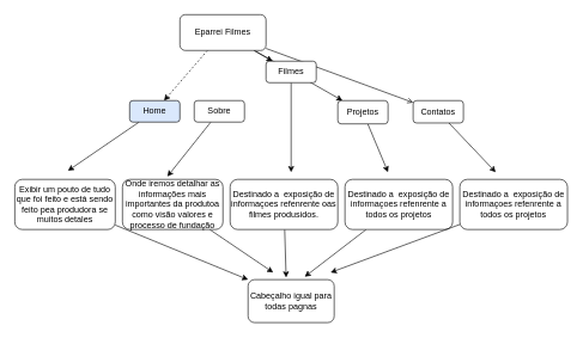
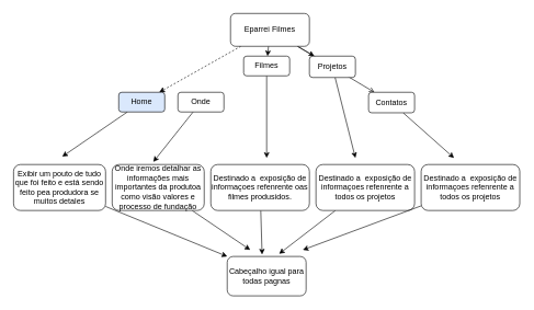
  <mxCell id="0" />
  <mxCell id="1" parent="0" />
  <mxCell id="2" value="" style="edgeStyle=none;html=1;dashed=1;" edge="1" parent="1" source="6" target="8"><mxGeometry relative="1" as="geometry" /></mxCell>
  <mxCell id="3" value="" style="edgeStyle=none;html=1;" edge="1" parent="1" source="6" target="12"><mxGeometry relative="1" as="geometry" /></mxCell>
  <mxCell id="4" value="" style="edgeStyle=none;html=1;" edge="1" parent="1" source="6" target="14"><mxGeometry relative="1" as="geometry" /></mxCell>
  <mxCell id="5" value="" style="edgeStyle=none;html=1;endArrow=open;" edge="1" parent="1" source="6" target="16"><mxGeometry relative="1" as="geometry" /></mxCell>
- <mxCell id="6" value="Eparrei Filmes" style="rounded=1;whiteSpace=wrap;html=1;" vertex="1" parent="1"><mxGeometry x="250" y="20" width="120" height="50" as="geometry" /></mxCell>
+ <mxCell id="6" value="Eparrei Filmes" style="rounded=1;whiteSpace=wrap;html=1;" vertex="1" parent="1"><mxGeometry x="350" y="20" width="120" height="50" as="geometry" /></mxCell>
  <mxCell id="7" style="edgeStyle=none;html=1;" edge="1" parent="1" source="8"><mxGeometry relative="1" as="geometry"><mxPoint x="94" y="238" as="targetPoint" /></mxGeometry></mxCell>
  <mxCell id="8" value="Home" style="whiteSpace=wrap;html=1;rounded=1;fillColor=#dae8fc;" vertex="1" parent="1"><mxGeometry x="180" y="140" width="70" height="30" as="geometry" /></mxCell>
  <mxCell id="9" style="edgeStyle=none;html=1;entryX=0.447;entryY=-0.057;entryDx=0;entryDy=0;entryPerimeter=0;" edge="1" parent="1" source="10" target="21"><mxGeometry relative="1" as="geometry"><mxPoint x="389.97" y="228.74" as="targetPoint" /></mxGeometry></mxCell>
- <mxCell id="10" value="Sobre" style="whiteSpace=wrap;html=1;rounded=1;" vertex="1" parent="1"><mxGeometry x="270" y="140" width="70" height="30" as="geometry" /></mxCell>
+ <mxCell id="10" value="Onde" style="whiteSpace=wrap;html=1;rounded=1;" vertex="1" parent="1"><mxGeometry x="270" y="140" width="70" height="30" as="geometry" /></mxCell>
  <mxCell id="11" style="edgeStyle=none;html=1;" edge="1" parent="1" source="12"><mxGeometry relative="1" as="geometry"><mxPoint x="405" y="240" as="targetPoint" /></mxGeometry></mxCell>
  <mxCell id="12" value="Filmes" style="whiteSpace=wrap;html=1;rounded=1;" vertex="1" parent="1"><mxGeometry x="370" y="85" width="70" height="30" as="geometry" /></mxCell>
  <mxCell id="13" style="edgeStyle=none;html=1;" edge="1" parent="1" source="14"><mxGeometry relative="1" as="geometry"><mxPoint x="540" y="240" as="targetPoint" /></mxGeometry></mxCell>
- <mxCell id="14" value="Projetos" style="whiteSpace=wrap;html=1;rounded=1;" vertex="1" parent="1"><mxGeometry x="470" y="140" width="70" height="32.5" as="geometry" /></mxCell>
+ <mxCell id="14" value="Projetos" style="whiteSpace=wrap;html=1;rounded=1;" vertex="1" parent="1"><mxGeometry x="470" y="85" width="70" height="32.5" as="geometry" /></mxCell>
  <mxCell id="15" style="edgeStyle=none;html=1;" edge="1" parent="1" source="16"><mxGeometry relative="1" as="geometry"><mxPoint x="690" y="240" as="targetPoint" /></mxGeometry></mxCell>
- <mxCell id="16" value="Contatos" style="whiteSpace=wrap;html=1;rounded=1;" vertex="1" parent="1"><mxGeometry x="575" y="140" width="70" height="31.25" as="geometry" /></mxCell>
+ <mxCell id="16" value="Contatos" style="whiteSpace=wrap;html=1;rounded=1;" vertex="1" parent="1"><mxGeometry x="560" y="140" width="70" height="31.25" as="geometry" /></mxCell>
  <mxCell id="17" value="Cabeçalho igual para todas pagnas" style="rounded=1;whiteSpace=wrap;html=1;" vertex="1" parent="1"><mxGeometry x="345" y="390" width="120" height="60" as="geometry" /></mxCell>
  <mxCell id="18" style="edgeStyle=none;html=1;entryX=0;entryY=0;entryDx=0;entryDy=0;" edge="1" parent="1" source="19" target="17"><mxGeometry relative="1" as="geometry" /></mxCell>
  <mxCell id="19" value="Exibir um pouto de tudo que foi feito e está sendo feito pea produdora se muitos detales" style="rounded=1;whiteSpace=wrap;html=1;" vertex="1" parent="1"><mxGeometry x="20" y="250" width="140" height="70" as="geometry" /></mxCell>
  <mxCell id="20" style="edgeStyle=none;html=1;" edge="1" parent="1" source="21"><mxGeometry relative="1" as="geometry"><mxPoint x="380" y="380" as="targetPoint" /></mxGeometry></mxCell>
  <mxCell id="21" value="Onde iremos detalhar as informações mais importantes da produtoa como visão valores e processo de fundação" style="rounded=1;whiteSpace=wrap;html=1;" vertex="1" parent="1"><mxGeometry x="170" y="250" width="140" height="70" as="geometry" /></mxCell>
  <mxCell id="22" style="edgeStyle=none;html=1;entryX=0.442;entryY=-0.05;entryDx=0;entryDy=0;entryPerimeter=0;" edge="1" parent="1" source="23" target="17"><mxGeometry relative="1" as="geometry" /></mxCell>
  <mxCell id="23" value="Destinado a&amp;nbsp; exposição de informaçoes refenrente oas filmes produsidos." style="rounded=1;whiteSpace=wrap;html=1;" vertex="1" parent="1"><mxGeometry x="320" y="250" width="150" height="70" as="geometry" /></mxCell>
  <mxCell id="24" style="edgeStyle=none;html=1;entryX=0.658;entryY=-0.067;entryDx=0;entryDy=0;entryPerimeter=0;" edge="1" parent="1" source="25" target="17"><mxGeometry relative="1" as="geometry" /></mxCell>
  <mxCell id="25" value="Destinado a&amp;nbsp; exposição de informaçoes refenrente a todos os projetos" style="rounded=1;whiteSpace=wrap;html=1;" vertex="1" parent="1"><mxGeometry x="480" y="250" width="150" height="70" as="geometry" /></mxCell>
  <mxCell id="26" style="edgeStyle=none;html=1;" edge="1" parent="1" source="27"><mxGeometry relative="1" as="geometry"><mxPoint x="460" y="380" as="targetPoint" /></mxGeometry></mxCell>
  <mxCell id="27" value="Destinado a&amp;nbsp; exposição de informaçoes refenrente a todos os projetos" style="rounded=1;whiteSpace=wrap;html=1;" vertex="1" parent="1"><mxGeometry x="640" y="250" width="150" height="70" as="geometry" /></mxCell>
